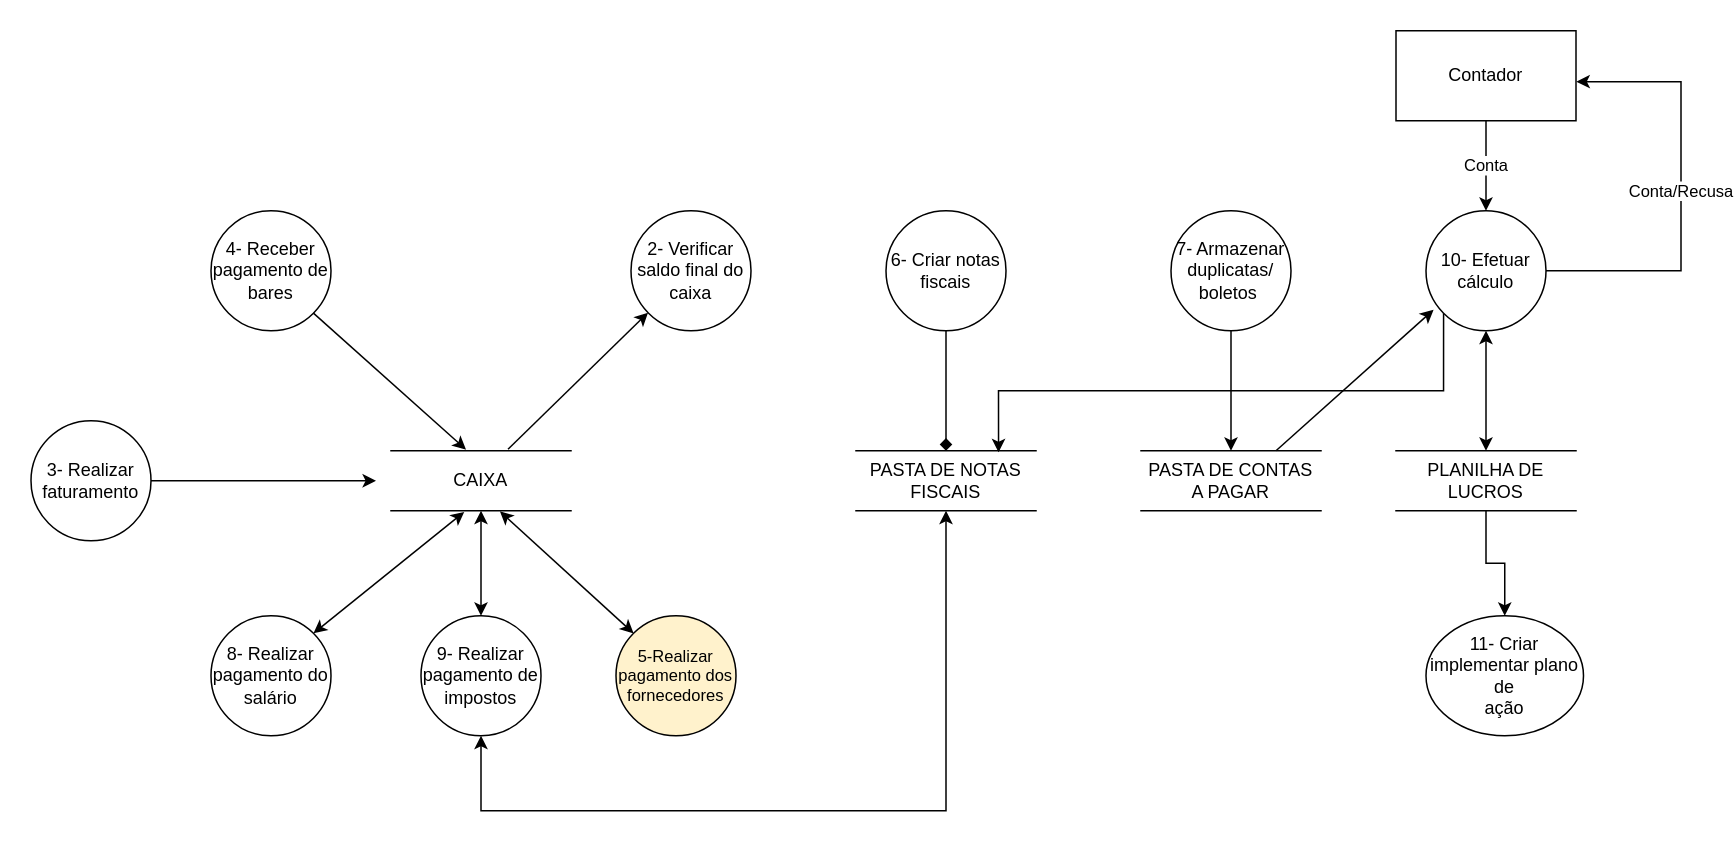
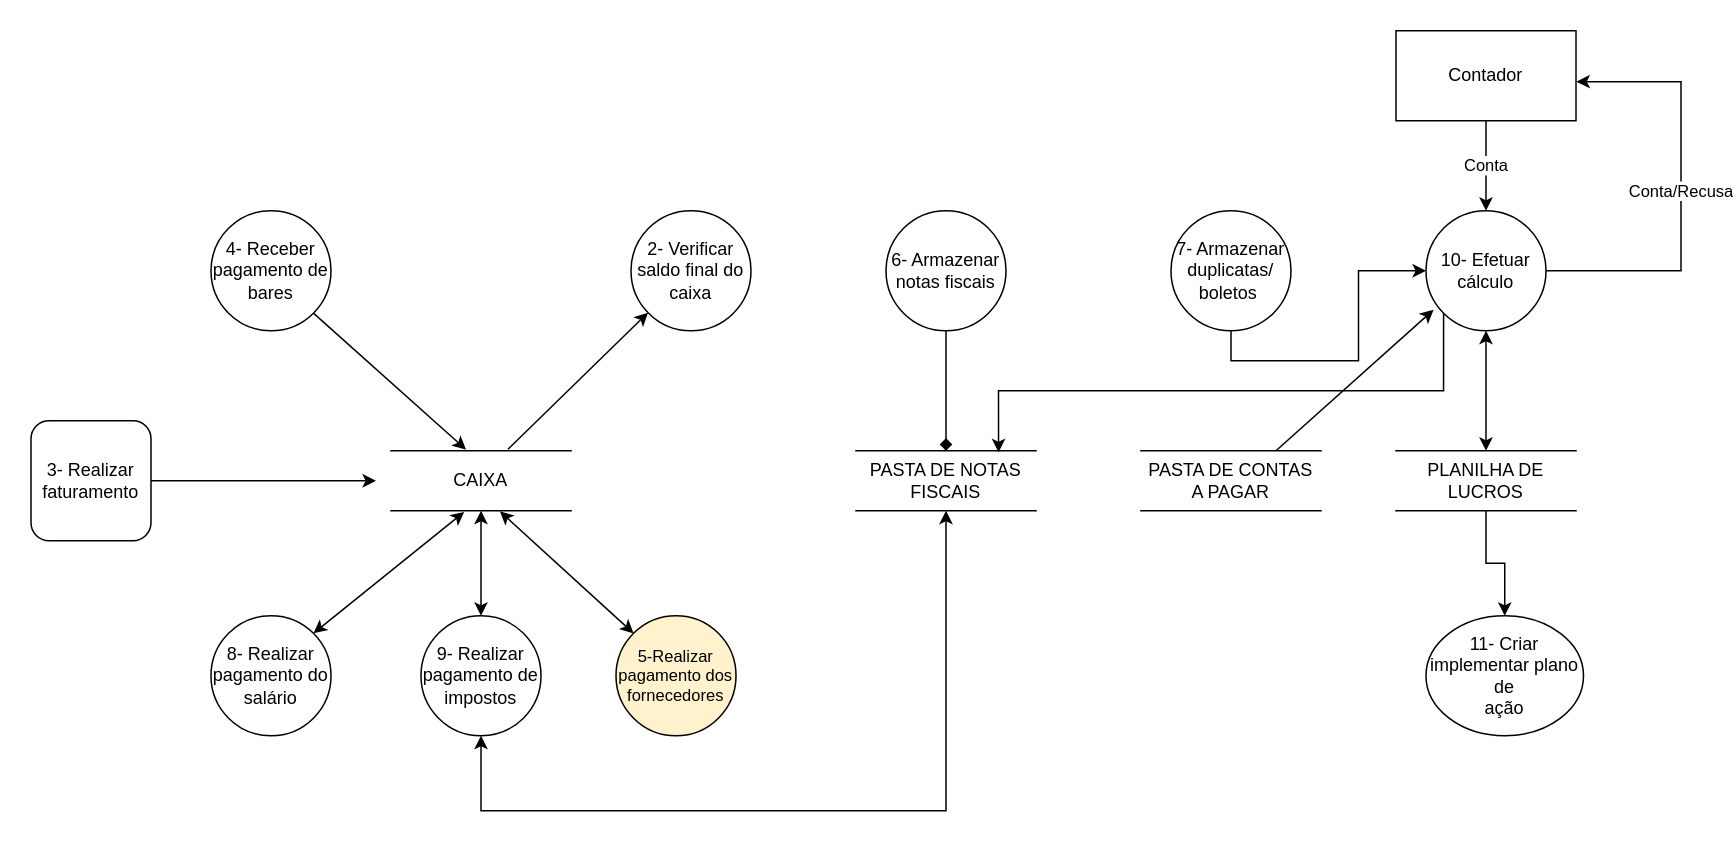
  <mxCell id="0" />
  <mxCell id="1" parent="0" />
  <mxCell id="2" value="Conta" style="edgeStyle=orthogonalEdgeStyle;rounded=0;orthogonalLoop=1;jettySize=auto;html=1;exitX=0.5;exitY=1;exitDx=0;exitDy=0;entryX=0.5;entryY=0;entryDx=0;entryDy=0;startArrow=none;startFill=0;" parent="1" source="3" target="17" edge="1"><mxGeometry relative="1" as="geometry"><Array as="points"><mxPoint x="990" y="110" /><mxPoint x="990" y="110" /></Array></mxGeometry></mxCell>
  <mxCell id="3" value="Contador" style="rounded=0;whiteSpace=wrap;html=1;" parent="1" vertex="1"><mxGeometry x="930" y="20" width="120" height="60" as="geometry" /></mxCell>
  <mxCell id="4" value="CAIXA" style="shape=partialRectangle;whiteSpace=wrap;html=1;left=0;right=0;fillColor=none;" parent="1" vertex="1"><mxGeometry x="260" y="300" width="120" height="40" as="geometry" /></mxCell>
  <mxCell id="5" style="edgeStyle=orthogonalEdgeStyle;rounded=0;orthogonalLoop=1;jettySize=auto;html=1;exitX=0.5;exitY=1;exitDx=0;exitDy=0;entryX=0.5;entryY=0;entryDx=0;entryDy=0;endArrow=diamond;" parent="1" source="6" target="30" edge="1"><mxGeometry relative="1" as="geometry" /></mxCell>
- <mxCell id="6" value="6- Criar notas fiscais" style="ellipse;whiteSpace=wrap;html=1;aspect=fixed;" parent="1" vertex="1"><mxGeometry x="590" y="140" width="80" height="80" as="geometry" /></mxCell>
- <mxCell id="7" style="edgeStyle=orthogonalEdgeStyle;rounded=0;orthogonalLoop=1;jettySize=auto;html=1;exitX=0.5;exitY=1;exitDx=0;exitDy=0;entryX=0.5;entryY=0;entryDx=0;entryDy=0;" parent="1" source="8" target="24" edge="1"><mxGeometry relative="1" as="geometry"><mxPoint x="820" y="290" as="targetPoint" /></mxGeometry></mxCell>
+ <mxCell id="6" value="6- Armazenar notas fiscais" style="ellipse;whiteSpace=wrap;html=1;aspect=fixed;" parent="1" vertex="1"><mxGeometry x="590" y="140" width="80" height="80" as="geometry" /></mxCell>
+ <mxCell id="7" style="edgeStyle=orthogonalEdgeStyle;rounded=0;orthogonalLoop=1;jettySize=auto;html=1;exitX=0.5;exitY=1;exitDx=0;exitDy=0;" parent="1" source="8" target="17" edge="1"><mxGeometry relative="1" as="geometry"><mxPoint x="820" y="290" as="targetPoint" /></mxGeometry></mxCell>
  <mxCell id="8" value="7- Armazenar duplicatas/&lt;br&gt;boletos&amp;nbsp;" style="ellipse;whiteSpace=wrap;html=1;aspect=fixed;" parent="1" vertex="1"><mxGeometry x="780" y="140" width="80" height="80" as="geometry" /></mxCell>
  <mxCell id="9" value="2- Verificar saldo final do caixa" style="ellipse;whiteSpace=wrap;html=1;aspect=fixed;" parent="1" vertex="1"><mxGeometry x="420" y="140" width="80" height="80" as="geometry" /></mxCell>
  <mxCell id="10" value="5-Realizar pagamento dos fornecedores" style="ellipse;whiteSpace=wrap;html=1;aspect=fixed;fontSize=11;fillColor=#fff2cc;" parent="1" vertex="1"><mxGeometry x="410" y="410" width="80" height="80" as="geometry" /></mxCell>
  <mxCell id="11" style="edgeStyle=orthogonalEdgeStyle;rounded=0;orthogonalLoop=1;jettySize=auto;html=1;exitX=1;exitY=0.5;exitDx=0;exitDy=0;" parent="1" source="12" edge="1"><mxGeometry relative="1" as="geometry"><mxPoint x="250" y="320" as="targetPoint" /></mxGeometry></mxCell>
- <mxCell id="12" value="3- Realizar faturamento" style="ellipse;whiteSpace=wrap;html=1;aspect=fixed;" parent="1" vertex="1"><mxGeometry x="20" y="280" width="80" height="80" as="geometry" /></mxCell>
+ <mxCell id="12" value="3- Realizar faturamento" style="whiteSpace=wrap;html=1;aspect=fixed;rounded=1;" parent="1" vertex="1"><mxGeometry x="20" y="280" width="80" height="80" as="geometry" /></mxCell>
  <mxCell id="13" value="4- Receber pagamento de bares" style="ellipse;whiteSpace=wrap;html=1;aspect=fixed;" parent="1" vertex="1"><mxGeometry x="140" y="140" width="80" height="80" as="geometry" /></mxCell>
  <mxCell id="14" style="edgeStyle=orthogonalEdgeStyle;rounded=0;orthogonalLoop=1;jettySize=auto;html=1;exitX=0.5;exitY=0;exitDx=0;exitDy=0;startArrow=classic;startFill=1;entryX=0.5;entryY=1;entryDx=0;entryDy=0;" parent="1" source="27" target="17" edge="1"><mxGeometry relative="1" as="geometry"><mxPoint x="990" y="270" as="sourcePoint" /></mxGeometry></mxCell>
  <mxCell id="15" value="Conta/Recusa" style="edgeStyle=orthogonalEdgeStyle;rounded=0;orthogonalLoop=1;jettySize=auto;html=1;exitX=1;exitY=0.5;exitDx=0;exitDy=0;startArrow=none;startFill=0;entryX=1.002;entryY=0.567;entryDx=0;entryDy=0;entryPerimeter=0;" parent="1" source="17" target="3" edge="1"><mxGeometry relative="1" as="geometry"><mxPoint x="1110" y="40" as="targetPoint" /><Array as="points"><mxPoint x="1120" y="180" /><mxPoint x="1120" y="54" /><mxPoint x="1052" y="54" /></Array></mxGeometry></mxCell>
  <mxCell id="16" style="edgeStyle=orthogonalEdgeStyle;rounded=0;orthogonalLoop=1;jettySize=auto;html=1;exitX=0;exitY=1;exitDx=0;exitDy=0;entryX=0.792;entryY=0.025;entryDx=0;entryDy=0;entryPerimeter=0;" parent="1" source="17" target="30" edge="1"><mxGeometry relative="1" as="geometry"><Array as="points"><mxPoint x="962" y="260" /><mxPoint x="665" y="260" /></Array></mxGeometry></mxCell>
  <mxCell id="17" value="10- Efetuar cálculo" style="ellipse;whiteSpace=wrap;html=1;aspect=fixed;" parent="1" vertex="1"><mxGeometry x="950" y="140" width="80" height="80" as="geometry" /></mxCell>
  <mxCell id="18" value="8- Realizar pagamento do salário" style="ellipse;whiteSpace=wrap;html=1;aspect=fixed;" parent="1" vertex="1"><mxGeometry x="140" y="410" width="80" height="80" as="geometry" /></mxCell>
  <mxCell id="19" value="" style="edgeStyle=orthogonalEdgeStyle;rounded=0;orthogonalLoop=1;jettySize=auto;html=1;startArrow=classic;startFill=1;" parent="1" source="21" target="4" edge="1"><mxGeometry relative="1" as="geometry" /></mxCell>
  <mxCell id="20" style="edgeStyle=orthogonalEdgeStyle;rounded=0;orthogonalLoop=1;jettySize=auto;html=1;exitX=0.5;exitY=1;exitDx=0;exitDy=0;startArrow=classic;startFill=1;entryX=0.5;entryY=1;entryDx=0;entryDy=0;" parent="1" source="21" edge="1" target="30"><mxGeometry relative="1" as="geometry"><mxPoint x="630" y="350" as="targetPoint" /><Array as="points"><mxPoint x="320" y="540" /><mxPoint x="630" y="540" /></Array></mxGeometry></mxCell>
  <mxCell id="21" value="9- Realizar pagamento de impostos" style="ellipse;whiteSpace=wrap;html=1;aspect=fixed;" parent="1" vertex="1"><mxGeometry x="280" y="410" width="80" height="80" as="geometry" /></mxCell>
  <mxCell id="22" style="edgeStyle=orthogonalEdgeStyle;rounded=0;orthogonalLoop=1;jettySize=auto;html=1;exitX=0.5;exitY=1;exitDx=0;exitDy=0;entryX=0.5;entryY=0;entryDx=0;entryDy=0;startArrow=none;startFill=0;" parent="1" source="27" target="23" edge="1"><mxGeometry relative="1" as="geometry" /></mxCell>
  <mxCell id="23" value="11- Criar implementar plano de &lt;br&gt;ação" style="ellipse;whiteSpace=wrap;html=1;aspect=fixed;" parent="1" vertex="1"><mxGeometry x="950" y="410" width="105" height="80" as="geometry" /></mxCell>
  <mxCell id="24" value="PASTA DE CONTAS A PAGAR" style="shape=partialRectangle;whiteSpace=wrap;html=1;left=0;right=0;fillColor=none;" parent="1" vertex="1"><mxGeometry x="760" y="300" width="120" height="40" as="geometry" /></mxCell>
  <mxCell id="25" value="" style="endArrow=classic;html=1;exitX=1;exitY=0;exitDx=0;exitDy=0;entryX=0.407;entryY=1.019;entryDx=0;entryDy=0;entryPerimeter=0;startArrow=classic;startFill=1;" parent="1" source="18" target="4" edge="1"><mxGeometry width="50" height="50" relative="1" as="geometry"><mxPoint x="210" y="420" as="sourcePoint" /><mxPoint x="300" y="340" as="targetPoint" /></mxGeometry></mxCell>
  <mxCell id="26" value="" style="endArrow=classic;html=1;exitX=0;exitY=0;exitDx=0;exitDy=0;entryX=0.605;entryY=1.01;entryDx=0;entryDy=0;entryPerimeter=0;startArrow=classic;startFill=1;" parent="1" source="10" target="4" edge="1"><mxGeometry width="50" height="50" relative="1" as="geometry"><mxPoint x="400" y="410" as="sourcePoint" /><mxPoint x="280" y="320" as="targetPoint" /></mxGeometry></mxCell>
  <mxCell id="27" value="PLANILHA DE LUCROS" style="shape=partialRectangle;whiteSpace=wrap;html=1;left=0;right=0;fillColor=none;" parent="1" vertex="1"><mxGeometry x="930" y="300" width="120" height="40" as="geometry" /></mxCell>
  <mxCell id="28" value="" style="endArrow=classic;html=1;entryX=0.417;entryY=-0.018;entryDx=0;entryDy=0;entryPerimeter=0;exitX=1;exitY=1;exitDx=0;exitDy=0;" parent="1" source="13" target="4" edge="1"><mxGeometry width="50" height="50" relative="1" as="geometry"><mxPoint x="230" y="230" as="sourcePoint" /><mxPoint x="180" y="280" as="targetPoint" /></mxGeometry></mxCell>
  <mxCell id="29" value="" style="endArrow=classic;html=1;exitX=0.65;exitY=-0.025;exitDx=0;exitDy=0;exitPerimeter=0;" parent="1" source="4" target="9" edge="1"><mxGeometry width="50" height="50" relative="1" as="geometry"><mxPoint x="350" y="290" as="sourcePoint" /><mxPoint x="430" y="220" as="targetPoint" /></mxGeometry></mxCell>
  <mxCell id="30" value="PASTA DE NOTAS FISCAIS" style="shape=partialRectangle;whiteSpace=wrap;html=1;left=0;right=0;fillColor=none;" parent="1" vertex="1"><mxGeometry x="570" y="300" width="120" height="40" as="geometry" /></mxCell>
  <mxCell id="31" value="" style="endArrow=classic;html=1;entryX=0.063;entryY=0.825;entryDx=0;entryDy=0;entryPerimeter=0;" parent="1" target="17" edge="1"><mxGeometry width="50" height="50" relative="1" as="geometry"><mxPoint x="850" y="300" as="sourcePoint" /><mxPoint x="950" y="210" as="targetPoint" /></mxGeometry></mxCell>
